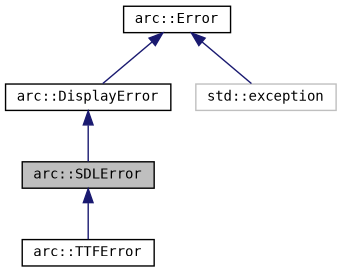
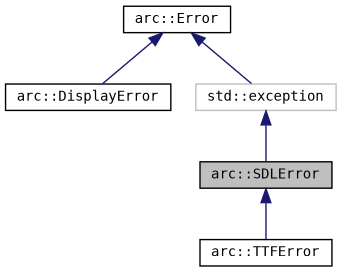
  digraph {
    fontname="DejaVu Sans Mono"
    node [color=black fillcolor=white fontname="DejaVu Sans Mono" fontsize=10 shape=record style=filled]
    edge [color=midnightblue dir=back fontname="DejaVu Sans Mono" fontsize=10 labelfontname=Helvetica labelfontsize=10 style=solid]
    n1 [fillcolor=grey75 fontcolor=black height=0.2 label="arc::SDLError" width=0.4]
    n2 [height=0.2 label="arc::TTFError" width=0.4]
    n3 [height=0.2 label="arc::DisplayError" width=0.4]
    n4 [height=0.2 label="arc::Error" width=0.4]
    n5 [color=grey75 height=0.2 label="std::exception" width=0.4]
    n1 -> n2
-   n3 -> n1
+   n5 -> n1
    n4 -> n3
    n4 -> n5
  }
